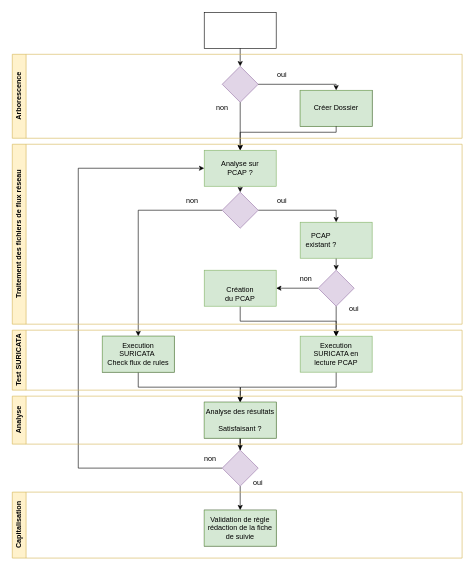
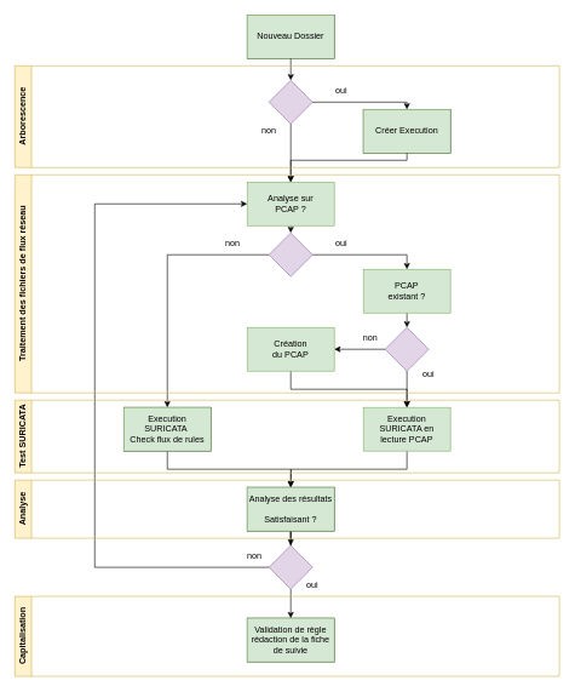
  <mxCell id="0" />
  <mxCell id="1" parent="0" />
  <mxCell id="2" value="" style="rounded=0;whiteSpace=wrap;html=1;" parent="1" vertex="1"><mxGeometry x="340" y="20" width="120" height="60" as="geometry" /></mxCell>
+ <mxCell id="3" value="Nouveau Dossier" style="text;html=1;strokeColor=#82b366;fillColor=#d5e8d4;align=center;verticalAlign=middle;whiteSpace=wrap;rounded=0;" parent="1" vertex="1"><mxGeometry x="340" y="20" width="120" height="60" as="geometry" /></mxCell>
  <mxCell id="4" value="" style="rhombus;whiteSpace=wrap;html=1;fillColor=#e1d5e7;strokeColor=#9673a6;" parent="1" vertex="1"><mxGeometry x="370" y="110" width="60" height="60" as="geometry" /></mxCell>
  <mxCell id="5" value="" style="endArrow=classic;html=1;rounded=0;exitX=0.5;exitY=1;exitDx=0;exitDy=0;" parent="1" source="2" edge="1"><mxGeometry width="50" height="50" relative="1" as="geometry"><mxPoint x="370" y="450" as="sourcePoint" /><mxPoint x="400" y="110" as="targetPoint" /></mxGeometry></mxCell>
  <mxCell id="6" style="edgeStyle=orthogonalEdgeStyle;rounded=0;orthogonalLoop=1;jettySize=auto;html=1;exitX=0.5;exitY=1;exitDx=0;exitDy=0;entryX=0.5;entryY=0;entryDx=0;entryDy=0;" parent="1" source="48" target="16" edge="1"><mxGeometry relative="1" as="geometry" /></mxCell>
  <mxCell id="7" value="" style="endArrow=classic;html=1;rounded=0;exitX=0.5;exitY=1;exitDx=0;exitDy=0;entryX=0.5;entryY=0;entryDx=0;entryDy=0;" parent="1" source="4" target="48" edge="1"><mxGeometry width="50" height="50" relative="1" as="geometry"><mxPoint x="390" y="320" as="sourcePoint" /><mxPoint x="440" y="270" as="targetPoint" /></mxGeometry></mxCell>
  <mxCell id="8" value="" style="rounded=0;whiteSpace=wrap;html=1;" parent="1" vertex="1"><mxGeometry x="500" y="150" width="120" height="60" as="geometry" /></mxCell>
- <mxCell id="9" value="Créer Dossier" style="text;html=1;strokeColor=#82b366;fillColor=#d5e8d4;align=center;verticalAlign=middle;whiteSpace=wrap;rounded=0;" parent="1" vertex="1"><mxGeometry x="500" y="150" width="120" height="60" as="geometry" /></mxCell>
+ <mxCell id="9" value="Créer Execution" style="text;html=1;strokeColor=#82b366;fillColor=#d5e8d4;align=center;verticalAlign=middle;whiteSpace=wrap;rounded=0;" parent="1" vertex="1"><mxGeometry x="500" y="150" width="120" height="60" as="geometry" /></mxCell>
  <mxCell id="10" value="" style="endArrow=classic;html=1;rounded=0;exitX=1;exitY=0.5;exitDx=0;exitDy=0;entryX=0.5;entryY=0;entryDx=0;entryDy=0;" parent="1" source="4" target="8" edge="1"><mxGeometry width="50" height="50" relative="1" as="geometry"><mxPoint x="390" y="320" as="sourcePoint" /><mxPoint x="440" y="270" as="targetPoint" /><Array as="points"><mxPoint x="560" y="140" /></Array></mxGeometry></mxCell>
  <mxCell id="11" value="" style="endArrow=classic;html=1;rounded=0;exitX=0.5;exitY=1;exitDx=0;exitDy=0;entryX=0.5;entryY=0;entryDx=0;entryDy=0;" parent="1" source="8" target="48" edge="1"><mxGeometry width="50" height="50" relative="1" as="geometry"><mxPoint x="390" y="320" as="sourcePoint" /><mxPoint x="440" y="270" as="targetPoint" /><Array as="points"><mxPoint x="560" y="220" /><mxPoint x="400" y="220" /></Array></mxGeometry></mxCell>
  <mxCell id="12" value="oui" style="text;html=1;strokeColor=none;fillColor=none;align=center;verticalAlign=middle;whiteSpace=wrap;rounded=0;" parent="1" vertex="1"><mxGeometry x="440" y="110" width="60" height="30" as="geometry" /></mxCell>
  <mxCell id="13" value="non" style="text;html=1;strokeColor=none;fillColor=none;align=center;verticalAlign=middle;whiteSpace=wrap;rounded=0;" parent="1" vertex="1"><mxGeometry x="340" y="165" width="60" height="30" as="geometry" /></mxCell>
  <mxCell id="14" style="edgeStyle=orthogonalEdgeStyle;rounded=0;orthogonalLoop=1;jettySize=auto;html=1;exitX=1;exitY=0.5;exitDx=0;exitDy=0;entryX=0.5;entryY=0;entryDx=0;entryDy=0;" parent="1" source="16" target="18" edge="1"><mxGeometry relative="1" as="geometry" /></mxCell>
  <mxCell id="15" style="edgeStyle=orthogonalEdgeStyle;rounded=0;orthogonalLoop=1;jettySize=auto;html=1;exitX=0;exitY=0.5;exitDx=0;exitDy=0;entryX=0.5;entryY=0;entryDx=0;entryDy=0;" parent="1" source="16" target="34" edge="1"><mxGeometry relative="1" as="geometry" /></mxCell>
  <mxCell id="16" value="" style="rhombus;whiteSpace=wrap;html=1;fillColor=#e1d5e7;strokeColor=#9673a6;" parent="1" vertex="1"><mxGeometry x="370" y="320" width="60" height="60" as="geometry" /></mxCell>
  <mxCell id="17" style="edgeStyle=orthogonalEdgeStyle;rounded=0;orthogonalLoop=1;jettySize=auto;html=1;exitX=0.5;exitY=1;exitDx=0;exitDy=0;entryX=0.5;entryY=0;entryDx=0;entryDy=0;" parent="1" source="18" target="22" edge="1"><mxGeometry relative="1" as="geometry" /></mxCell>
  <mxCell id="18" value="" style="rounded=0;whiteSpace=wrap;html=1;fillColor=#d5e8d4;strokeColor=#82b366;" parent="1" vertex="1"><mxGeometry x="500" y="370" width="120" height="60" as="geometry" /></mxCell>
- <mxCell id="19" value="PCAP existant ?" style="text;html=1;strokeColor=none;fillColor=none;align=center;verticalAlign=middle;whiteSpace=wrap;rounded=0;" parent="1" vertex="1"><mxGeometry x="505" y="385" width="60" height="30" as="geometry" /></mxCell>
+ <mxCell id="19" value="PCAP existant ?" style="text;html=1;strokeColor=none;fillColor=none;align=center;verticalAlign=middle;whiteSpace=wrap;rounded=0;" parent="1" vertex="1"><mxGeometry x="530" y="385" width="60" height="30" as="geometry" /></mxCell>
  <mxCell id="20" value="" style="edgeStyle=orthogonalEdgeStyle;rounded=0;orthogonalLoop=1;jettySize=auto;html=1;" parent="1" source="22" target="25" edge="1"><mxGeometry relative="1" as="geometry" /></mxCell>
  <mxCell id="21" style="edgeStyle=orthogonalEdgeStyle;rounded=0;orthogonalLoop=1;jettySize=auto;html=1;exitX=0.5;exitY=1;exitDx=0;exitDy=0;entryX=0.5;entryY=0;entryDx=0;entryDy=0;" parent="1" source="22" target="28" edge="1"><mxGeometry relative="1" as="geometry" /></mxCell>
  <mxCell id="22" value="" style="rhombus;whiteSpace=wrap;html=1;fillColor=#e1d5e7;strokeColor=#9673a6;" parent="1" vertex="1"><mxGeometry x="530" y="450" width="60" height="60" as="geometry" /></mxCell>
  <mxCell id="23" value="oui" style="text;html=1;strokeColor=none;fillColor=none;align=center;verticalAlign=middle;whiteSpace=wrap;rounded=0;" parent="1" vertex="1"><mxGeometry x="440" y="320" width="60" height="30" as="geometry" /></mxCell>
  <mxCell id="24" style="edgeStyle=orthogonalEdgeStyle;rounded=0;orthogonalLoop=1;jettySize=auto;html=1;exitX=0.5;exitY=1;exitDx=0;exitDy=0;entryX=0.5;entryY=0;entryDx=0;entryDy=0;" parent="1" source="25" target="28" edge="1"><mxGeometry relative="1" as="geometry" /></mxCell>
  <mxCell id="25" value="" style="rounded=0;whiteSpace=wrap;html=1;fillColor=#d5e8d4;strokeColor=#82b366;" parent="1" vertex="1"><mxGeometry x="340" y="450" width="120" height="60" as="geometry" /></mxCell>
- <mxCell id="26" value="Création du PCAP" style="text;html=1;strokeColor=none;fillColor=none;align=center;verticalAlign=middle;whiteSpace=wrap;rounded=0;" parent="1" vertex="1"><mxGeometry x="370" y="475" width="60" height="30" as="geometry" /></mxCell>
+ <mxCell id="26" value="Création du PCAP" style="text;html=1;strokeColor=none;fillColor=none;align=center;verticalAlign=middle;whiteSpace=wrap;rounded=0;" parent="1" vertex="1"><mxGeometry x="370" y="465" width="60" height="30" as="geometry" /></mxCell>
  <mxCell id="27" style="edgeStyle=orthogonalEdgeStyle;rounded=0;orthogonalLoop=1;jettySize=auto;html=1;exitX=0.5;exitY=1;exitDx=0;exitDy=0;" parent="1" source="28" edge="1"><mxGeometry relative="1" as="geometry"><mxPoint x="400" y="670" as="targetPoint" /></mxGeometry></mxCell>
  <mxCell id="28" value="" style="rounded=0;whiteSpace=wrap;html=1;fillColor=#d5e8d4;strokeColor=#82b366;" parent="1" vertex="1"><mxGeometry x="500" y="560" width="120" height="60" as="geometry" /></mxCell>
  <mxCell id="29" value="non" style="text;html=1;strokeColor=none;fillColor=none;align=center;verticalAlign=middle;whiteSpace=wrap;rounded=0;" parent="1" vertex="1"><mxGeometry x="480" y="450" width="60" height="30" as="geometry" /></mxCell>
  <mxCell id="30" value="oui" style="text;html=1;strokeColor=none;fillColor=none;align=center;verticalAlign=middle;whiteSpace=wrap;rounded=0;" parent="1" vertex="1"><mxGeometry x="560" y="500" width="60" height="30" as="geometry" /></mxCell>
  <mxCell id="31" value="Execution SURICATA en lecture PCAP" style="text;html=1;strokeColor=none;fillColor=none;align=center;verticalAlign=middle;whiteSpace=wrap;rounded=0;" parent="1" vertex="1"><mxGeometry x="510" y="575" width="100" height="30" as="geometry" /></mxCell>
  <mxCell id="32" value="" style="rounded=0;whiteSpace=wrap;html=1;" parent="1" vertex="1"><mxGeometry x="170" y="560" width="120" height="60" as="geometry" /></mxCell>
  <mxCell id="33" style="edgeStyle=orthogonalEdgeStyle;rounded=0;orthogonalLoop=1;jettySize=auto;html=1;exitX=0.5;exitY=1;exitDx=0;exitDy=0;entryX=0.5;entryY=0;entryDx=0;entryDy=0;" parent="1" source="34" target="36" edge="1"><mxGeometry relative="1" as="geometry" /></mxCell>
  <mxCell id="34" value="Execution SURICATA&amp;nbsp;&lt;br&gt;Check flux de rules" style="text;html=1;strokeColor=#82b366;fillColor=#d5e8d4;align=center;verticalAlign=middle;whiteSpace=wrap;rounded=0;" parent="1" vertex="1"><mxGeometry x="170" y="560" width="120" height="60" as="geometry" /></mxCell>
  <mxCell id="35" value="non" style="text;html=1;strokeColor=none;fillColor=none;align=center;verticalAlign=middle;whiteSpace=wrap;rounded=0;" parent="1" vertex="1"><mxGeometry x="290" y="320" width="60" height="30" as="geometry" /></mxCell>
  <mxCell id="36" value="" style="rounded=0;whiteSpace=wrap;html=1;" parent="1" vertex="1"><mxGeometry x="340" y="670" width="120" height="60" as="geometry" /></mxCell>
  <mxCell id="37" style="edgeStyle=orthogonalEdgeStyle;rounded=0;orthogonalLoop=1;jettySize=auto;html=1;exitX=0.5;exitY=1;exitDx=0;exitDy=0;" parent="1" source="38" target="41" edge="1"><mxGeometry relative="1" as="geometry" /></mxCell>
  <mxCell id="38" value="Analyse des résultats&lt;br&gt;&lt;br&gt;Satisfaisant ?" style="text;html=1;strokeColor=#82b366;fillColor=#d5e8d4;align=center;verticalAlign=middle;whiteSpace=wrap;rounded=0;" parent="1" vertex="1"><mxGeometry x="340" y="670" width="120" height="60" as="geometry" /></mxCell>
  <mxCell id="39" style="edgeStyle=orthogonalEdgeStyle;rounded=0;orthogonalLoop=1;jettySize=auto;html=1;exitX=0.5;exitY=1;exitDx=0;exitDy=0;entryX=0.5;entryY=0;entryDx=0;entryDy=0;" parent="1" source="41" target="43" edge="1"><mxGeometry relative="1" as="geometry" /></mxCell>
  <mxCell id="40" style="edgeStyle=orthogonalEdgeStyle;rounded=0;orthogonalLoop=1;jettySize=auto;html=1;exitX=0;exitY=0.5;exitDx=0;exitDy=0;" parent="1" source="41" edge="1"><mxGeometry relative="1" as="geometry"><mxPoint x="340" y="280" as="targetPoint" /><Array as="points"><mxPoint x="130" y="780" /><mxPoint x="130" y="280" /></Array></mxGeometry></mxCell>
  <mxCell id="41" value="" style="rhombus;whiteSpace=wrap;html=1;fillColor=#e1d5e7;strokeColor=#9673a6;" parent="1" vertex="1"><mxGeometry x="370" y="750" width="60" height="60" as="geometry" /></mxCell>
  <mxCell id="42" value="" style="rounded=0;whiteSpace=wrap;html=1;" parent="1" vertex="1"><mxGeometry x="340" y="850" width="120" height="60" as="geometry" /></mxCell>
  <mxCell id="43" value="Validation de règle&lt;br&gt;rédaction de la fiche de suivie" style="text;html=1;strokeColor=#82b366;fillColor=#d5e8d4;align=center;verticalAlign=middle;whiteSpace=wrap;rounded=0;" parent="1" vertex="1"><mxGeometry x="340" y="850" width="120" height="60" as="geometry" /></mxCell>
  <mxCell id="44" value="oui" style="text;html=1;strokeColor=none;fillColor=none;align=center;verticalAlign=middle;whiteSpace=wrap;rounded=0;" parent="1" vertex="1"><mxGeometry x="400" y="790" width="60" height="30" as="geometry" /></mxCell>
  <mxCell id="45" value="non" style="text;html=1;strokeColor=none;fillColor=none;align=center;verticalAlign=middle;whiteSpace=wrap;rounded=0;" parent="1" vertex="1"><mxGeometry x="320" y="750" width="60" height="30" as="geometry" /></mxCell>
  <mxCell id="46" value="Arborescence" style="swimlane;horizontal=0;whiteSpace=wrap;html=1;fillColor=#fff2cc;strokeColor=#d6b656;" parent="1" vertex="1"><mxGeometry x="20" y="90" width="750" height="140" as="geometry"><mxRectangle x="40" y="160" width="40" height="110" as="alternateBounds" /></mxGeometry></mxCell>
  <mxCell id="47" value="Traitement des fichiers de flux réseau" style="swimlane;horizontal=0;whiteSpace=wrap;html=1;fillColor=#fff2cc;strokeColor=#d6b656;" parent="1" vertex="1"><mxGeometry x="20" y="240" width="750" height="300" as="geometry" /></mxCell>
  <mxCell id="48" value="" style="rounded=0;whiteSpace=wrap;html=1;fillColor=#d5e8d4;strokeColor=#82b366;" parent="47" vertex="1"><mxGeometry x="320" y="10" width="120" height="60" as="geometry" /></mxCell>
  <mxCell id="49" value="Analyse sur PCAP ?" style="text;html=1;align=center;verticalAlign=middle;whiteSpace=wrap;rounded=0;" parent="47" vertex="1"><mxGeometry x="330" y="25" width="100" height="30" as="geometry" /></mxCell>
  <mxCell id="50" value="Test SURICATA" style="swimlane;horizontal=0;whiteSpace=wrap;html=1;fillColor=#fff2cc;strokeColor=#d6b656;" parent="1" vertex="1"><mxGeometry x="20" y="550" width="750" height="100" as="geometry" /></mxCell>
  <mxCell id="51" value="Analyse" style="swimlane;horizontal=0;whiteSpace=wrap;html=1;fillColor=#fff2cc;strokeColor=#d6b656;" parent="1" vertex="1"><mxGeometry x="20" y="660" width="750" height="80" as="geometry" /></mxCell>
  <mxCell id="52" value="Capitalisation" style="swimlane;horizontal=0;whiteSpace=wrap;html=1;fillColor=#fff2cc;strokeColor=#d6b656;" parent="1" vertex="1"><mxGeometry x="20" y="820" width="750" height="110" as="geometry" /></mxCell>
